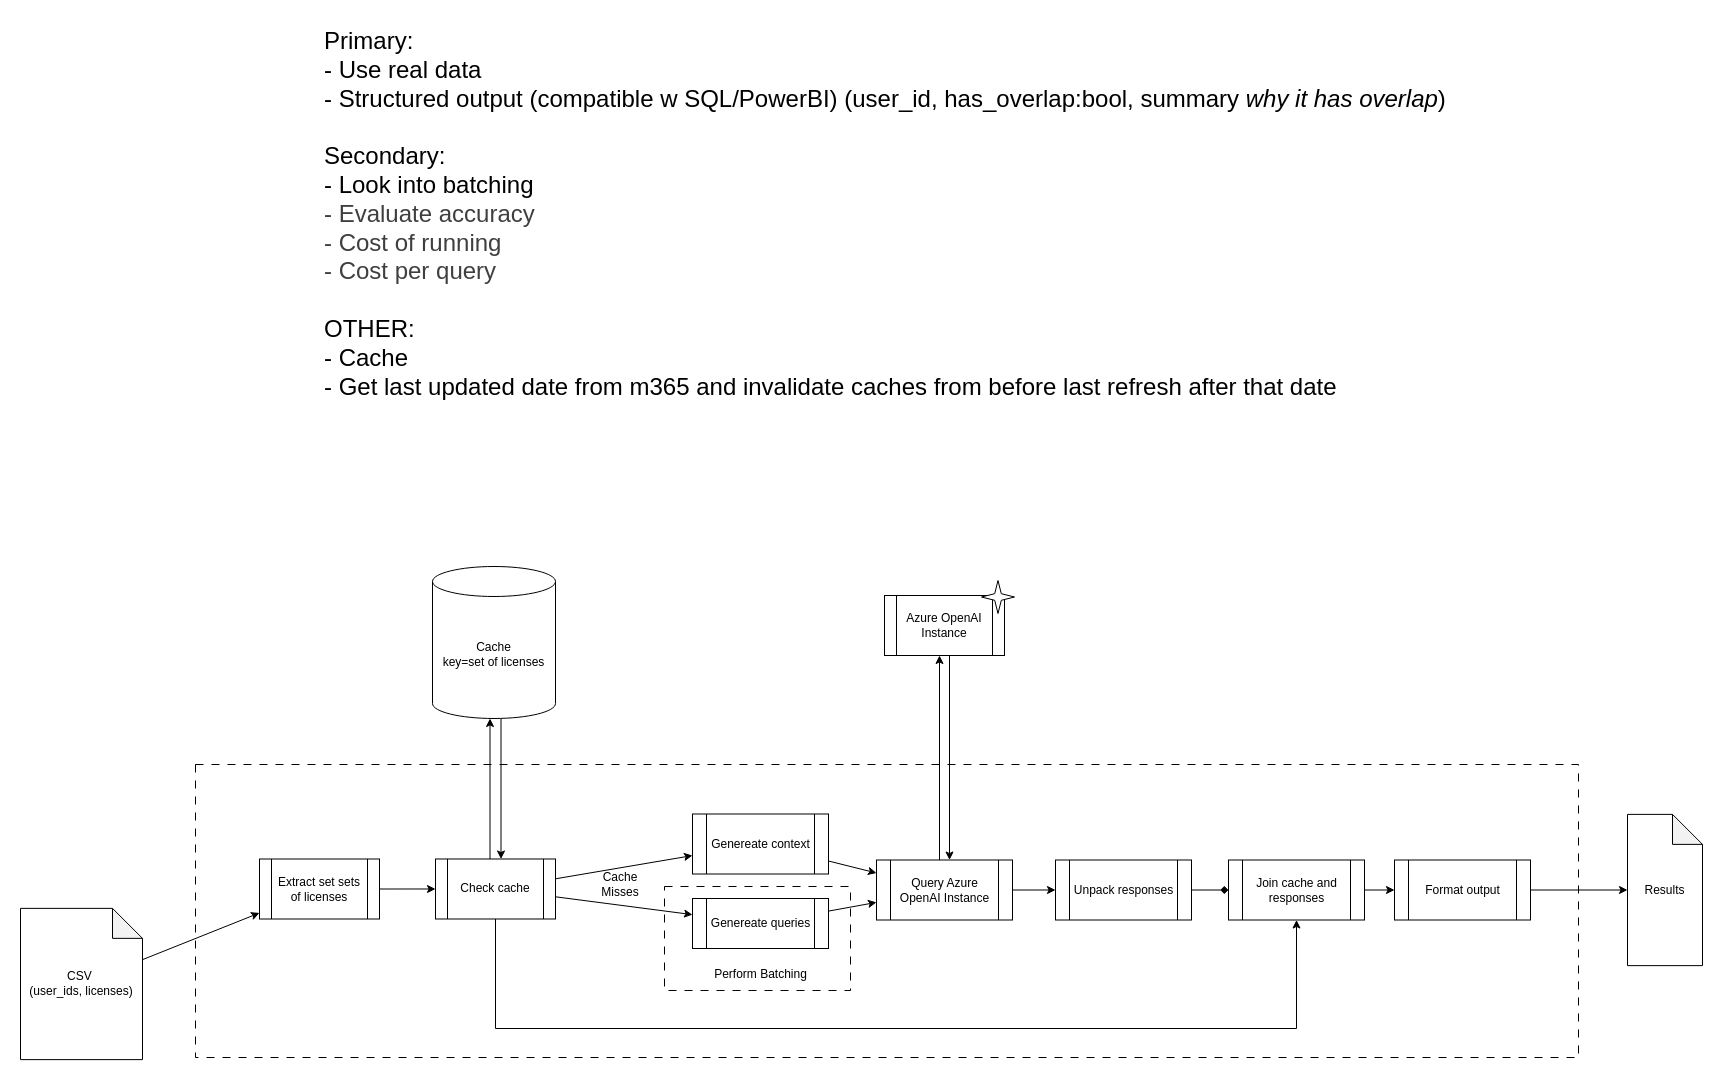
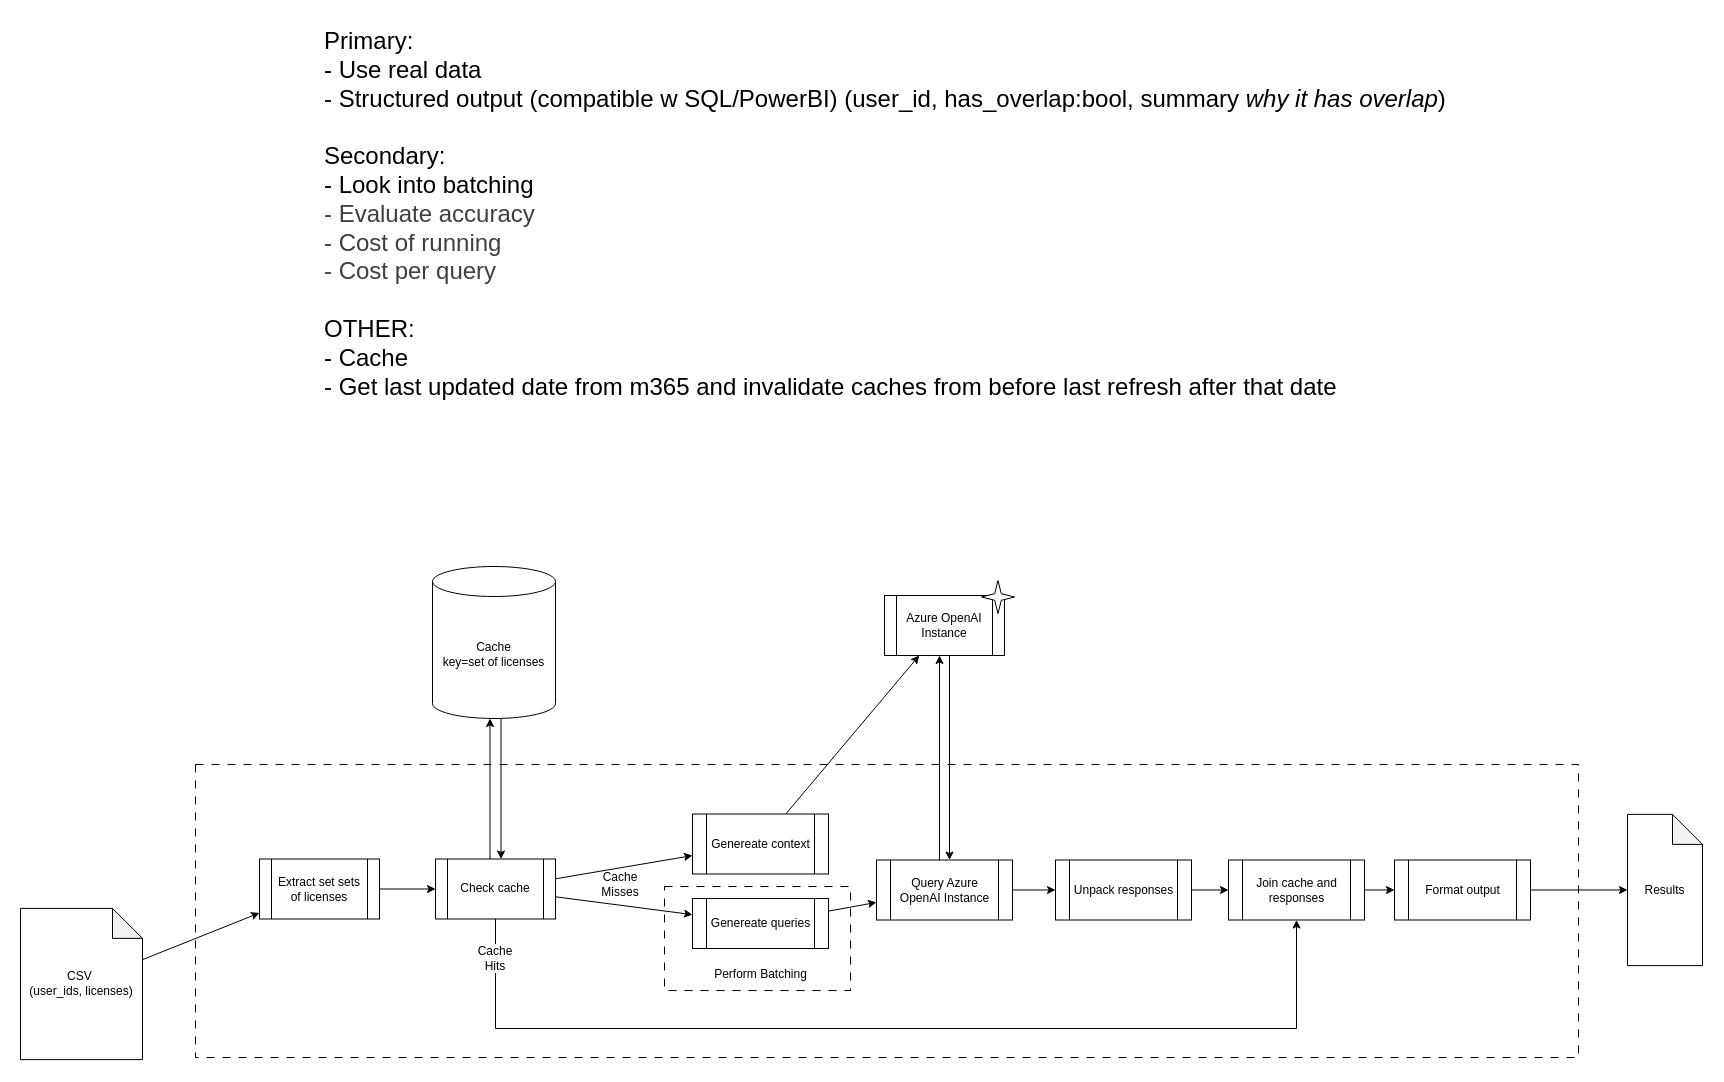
  <mxCell id="0" />
  <mxCell id="1" parent="0" />
  <mxCell id="2" value="" style="rounded=0;whiteSpace=wrap;html=1;dashed=1;dashPattern=8 8;" parent="1" vertex="1"><mxGeometry x="195" y="764" width="1383" height="293" as="geometry" /></mxCell>
  <mxCell id="3" value="" style="rounded=0;whiteSpace=wrap;html=1;dashed=1;dashPattern=8 8;" parent="1" vertex="1"><mxGeometry x="664" y="886" width="186" height="104" as="geometry" /></mxCell>
  <mxCell id="4" value="&lt;span style=&quot;font-size: 24px; font-style: normal;&quot;&gt;Primary:&lt;/span&gt;&lt;div&gt;&lt;span style=&quot;font-size: 24px; font-style: normal;&quot;&gt;- Use real data&lt;/span&gt;&lt;div&gt;&lt;span style=&quot;font-size: 24px; font-style: normal;&quot;&gt;- Structured output (compatible w SQL/PowerBI) (user_id, has_overlap:bool, summary &lt;/span&gt;&lt;span style=&quot;font-size: 24px;&quot;&gt;why it has overlap&lt;/span&gt;&lt;span style=&quot;font-size: 24px; font-style: normal;&quot;&gt;)&lt;/span&gt;&lt;/div&gt;&lt;div&gt;&lt;span style=&quot;font-size: 24px; font-style: normal;&quot;&gt;&lt;br&gt;&lt;/span&gt;&lt;/div&gt;&lt;div&gt;&lt;span style=&quot;font-size: 24px; font-style: normal;&quot;&gt;Secondary:&lt;/span&gt;&lt;/div&gt;&lt;div&gt;&lt;span style=&quot;font-size: 24px; font-style: normal;&quot;&gt;- Look into batching&lt;/span&gt;&lt;/div&gt;&lt;div&gt;&lt;span style=&quot;color: rgb(63, 63, 63); font-size: 24px; font-style: normal;&quot;&gt;- Evaluate accuracy&lt;/span&gt;&lt;/div&gt;&lt;/div&gt;&lt;div&gt;&lt;span style=&quot;color: rgb(63, 63, 63); font-size: 24px; font-style: normal;&quot;&gt;- Cost of running&lt;/span&gt;&lt;/div&gt;&lt;div&gt;&lt;span style=&quot;color: rgb(63, 63, 63); font-size: 24px; font-style: normal;&quot;&gt;- Cost per query&lt;/span&gt;&lt;/div&gt;&lt;div&gt;&lt;span style=&quot;color: rgb(63, 63, 63); font-size: 24px; font-style: normal;&quot;&gt;&lt;br&gt;&lt;/span&gt;&lt;/div&gt;&lt;div&gt;&lt;span style=&quot;font-size: 24px; font-style: normal;&quot;&gt;OTHER:&lt;/span&gt;&lt;/div&gt;&lt;div&gt;&lt;span style=&quot;font-size: 24px; font-style: normal;&quot;&gt;- Cache&lt;/span&gt;&lt;/div&gt;&lt;div&gt;&lt;span style=&quot;font-size: 24px; font-style: normal;&quot;&gt;- Get last updated date from m365 and invalidate caches from before last refresh after that date&lt;/span&gt;&lt;/div&gt;" style="text;html=1;align=left;verticalAlign=top;whiteSpace=wrap;rounded=0;fontStyle=2" parent="1" vertex="1"><mxGeometry x="322" y="20" width="1275" height="451" as="geometry" /></mxCell>
  <mxCell id="5" style="edgeStyle=none;html=1;" parent="1" source="6" target="8" edge="1"><mxGeometry relative="1" as="geometry" /></mxCell>
  <mxCell id="6" value="CSV&amp;nbsp;&lt;div&gt;(user_ids, licenses)&lt;/div&gt;" style="shape=note;whiteSpace=wrap;html=1;backgroundOutline=1;darkOpacity=0.05;" parent="1" vertex="1"><mxGeometry x="20" y="907.87" width="122" height="151.25" as="geometry" /></mxCell>
  <mxCell id="7" style="edgeStyle=none;html=1;" parent="1" source="8" target="27" edge="1"><mxGeometry relative="1" as="geometry" /></mxCell>
  <mxCell id="8" value="Extract set sets of licenses" style="shape=process;whiteSpace=wrap;html=1;backgroundOutline=1;" parent="1" vertex="1"><mxGeometry x="259" y="858.5" width="120" height="60" as="geometry" /></mxCell>
  <mxCell id="9" style="edgeStyle=none;html=1;entryX=0.5;entryY=0;entryDx=0;entryDy=0;" parent="1" edge="1"><mxGeometry relative="1" as="geometry"><mxPoint x="500.5" y="717.99" as="sourcePoint" /><mxPoint x="500.5" y="858.5" as="targetPoint" /></mxGeometry></mxCell>
  <mxCell id="10" value="Cache&lt;br&gt;key=set of licenses" style="shape=cylinder3;whiteSpace=wrap;html=1;boundedLbl=1;backgroundOutline=1;size=15;" parent="1" vertex="1"><mxGeometry x="432" y="566" width="123" height="151.99" as="geometry" /></mxCell>
  <mxCell id="11" style="edgeStyle=none;html=1;entryX=0.5;entryY=1;entryDx=0;entryDy=0;entryPerimeter=0;" parent="1" edge="1"><mxGeometry relative="1" as="geometry"><mxPoint x="489.5" y="858.5" as="sourcePoint" /><mxPoint x="489.5" y="717.99" as="targetPoint" /></mxGeometry></mxCell>
- <mxCell id="12" style="edgeStyle=none;html=1;" parent="1" source="13" target="16" edge="1"><mxGeometry relative="1" as="geometry" /></mxCell>
+ <mxCell id="12" style="edgeStyle=none;html=1;" parent="1" source="13" target="18" edge="1"><mxGeometry relative="1" as="geometry" /></mxCell>
  <mxCell id="13" value="Genereate context" style="shape=process;whiteSpace=wrap;html=1;backgroundOutline=1;" parent="1" vertex="1"><mxGeometry x="692" y="813.5" width="136" height="60" as="geometry" /></mxCell>
  <mxCell id="14" style="edgeStyle=none;html=1;" parent="1" edge="1"><mxGeometry relative="1" as="geometry"><mxPoint x="939" y="859.5" as="sourcePoint" /><mxPoint x="939" y="655" as="targetPoint" /></mxGeometry></mxCell>
  <mxCell id="15" style="edgeStyle=none;html=1;" parent="1" source="16" target="23" edge="1"><mxGeometry relative="1" as="geometry" /></mxCell>
  <mxCell id="16" value="Query Azure OpenAI Instance" style="shape=process;whiteSpace=wrap;html=1;backgroundOutline=1;" parent="1" vertex="1"><mxGeometry x="876" y="859.5" width="136" height="60" as="geometry" /></mxCell>
  <mxCell id="17" style="edgeStyle=none;html=1;" parent="1" edge="1"><mxGeometry relative="1" as="geometry"><mxPoint x="949" y="655" as="sourcePoint" /><mxPoint x="949" y="859.5" as="targetPoint" /></mxGeometry></mxCell>
  <mxCell id="18" value="Azure OpenAI Instance" style="shape=process;whiteSpace=wrap;html=1;backgroundOutline=1;" parent="1" vertex="1"><mxGeometry x="884" y="595" width="120" height="60" as="geometry" /></mxCell>
  <mxCell id="19" style="edgeStyle=none;html=1;" parent="1" source="20" target="16" edge="1"><mxGeometry relative="1" as="geometry" /></mxCell>
  <mxCell id="20" value="Genereate queries" style="shape=process;whiteSpace=wrap;html=1;backgroundOutline=1;" parent="1" vertex="1"><mxGeometry x="692" y="898" width="136" height="50" as="geometry" /></mxCell>
  <mxCell id="21" value="" style="verticalLabelPosition=bottom;verticalAlign=top;html=1;shape=mxgraph.basic.4_point_star_2;dx=0.8;" parent="1" vertex="1"><mxGeometry x="981" y="580" width="33" height="33" as="geometry" /></mxCell>
- <mxCell id="22" style="edgeStyle=none;html=1;endArrow=diamond;" parent="1" source="23" target="30" edge="1"><mxGeometry relative="1" as="geometry" /></mxCell>
+ <mxCell id="22" style="edgeStyle=none;html=1;" parent="1" source="23" target="30" edge="1"><mxGeometry relative="1" as="geometry" /></mxCell>
  <mxCell id="23" value="Unpack responses" style="shape=process;whiteSpace=wrap;html=1;backgroundOutline=1;" parent="1" vertex="1"><mxGeometry x="1055" y="859.5" width="136" height="60" as="geometry" /></mxCell>
  <mxCell id="24" style="edgeStyle=none;html=1;" parent="1" source="27" target="13" edge="1"><mxGeometry relative="1" as="geometry" /></mxCell>
  <mxCell id="25" style="edgeStyle=none;html=1;" parent="1" source="27" target="20" edge="1"><mxGeometry relative="1" as="geometry" /></mxCell>
  <mxCell id="26" style="edgeStyle=orthogonalEdgeStyle;html=1;entryX=0.5;entryY=1;entryDx=0;entryDy=0;rounded=0;curved=0;" parent="1" source="27" target="30" edge="1"><mxGeometry relative="1" as="geometry"><Array as="points"><mxPoint x="495" y="1028" /><mxPoint x="1296" y="1028" /></Array></mxGeometry></mxCell>
  <mxCell id="27" value="Check cache" style="shape=process;whiteSpace=wrap;html=1;backgroundOutline=1;" parent="1" vertex="1"><mxGeometry x="435" y="858.49" width="120" height="60" as="geometry" /></mxCell>
  <mxCell id="28" value="Cache&lt;br&gt;Misses" style="text;html=1;align=center;verticalAlign=middle;whiteSpace=wrap;rounded=0;" parent="1" vertex="1"><mxGeometry x="590" y="869" width="60" height="30" as="geometry" /></mxCell>
  <mxCell id="29" style="edgeStyle=none;html=1;" parent="1" source="30" target="34" edge="1"><mxGeometry relative="1" as="geometry" /></mxCell>
  <mxCell id="30" value="Join cache and responses" style="shape=process;whiteSpace=wrap;html=1;backgroundOutline=1;" parent="1" vertex="1"><mxGeometry x="1228" y="859.5" width="136" height="60" as="geometry" /></mxCell>
+ <mxCell id="31" value="Cache Hits" style="text;html=1;align=center;verticalAlign=middle;whiteSpace=wrap;rounded=0;labelBackgroundColor=default;" parent="1" vertex="1"><mxGeometry x="465" y="943.25" width="60" height="30" as="geometry" /></mxCell>
  <mxCell id="32" value="Perform Batching" style="text;html=1;align=center;verticalAlign=middle;resizable=0;points=[];autosize=1;strokeColor=none;fillColor=none;" parent="1" vertex="1"><mxGeometry x="704.5" y="961" width="111" height="26" as="geometry" /></mxCell>
  <mxCell id="33" style="edgeStyle=none;html=1;" parent="1" source="34" target="35" edge="1"><mxGeometry relative="1" as="geometry" /></mxCell>
  <mxCell id="34" value="Format output" style="shape=process;whiteSpace=wrap;html=1;backgroundOutline=1;" parent="1" vertex="1"><mxGeometry x="1394" y="859.5" width="136" height="60" as="geometry" /></mxCell>
  <mxCell id="35" value="Results" style="shape=note;whiteSpace=wrap;html=1;backgroundOutline=1;darkOpacity=0.05;" parent="1" vertex="1"><mxGeometry x="1627" y="813.88" width="75" height="151.25" as="geometry" /></mxCell>
